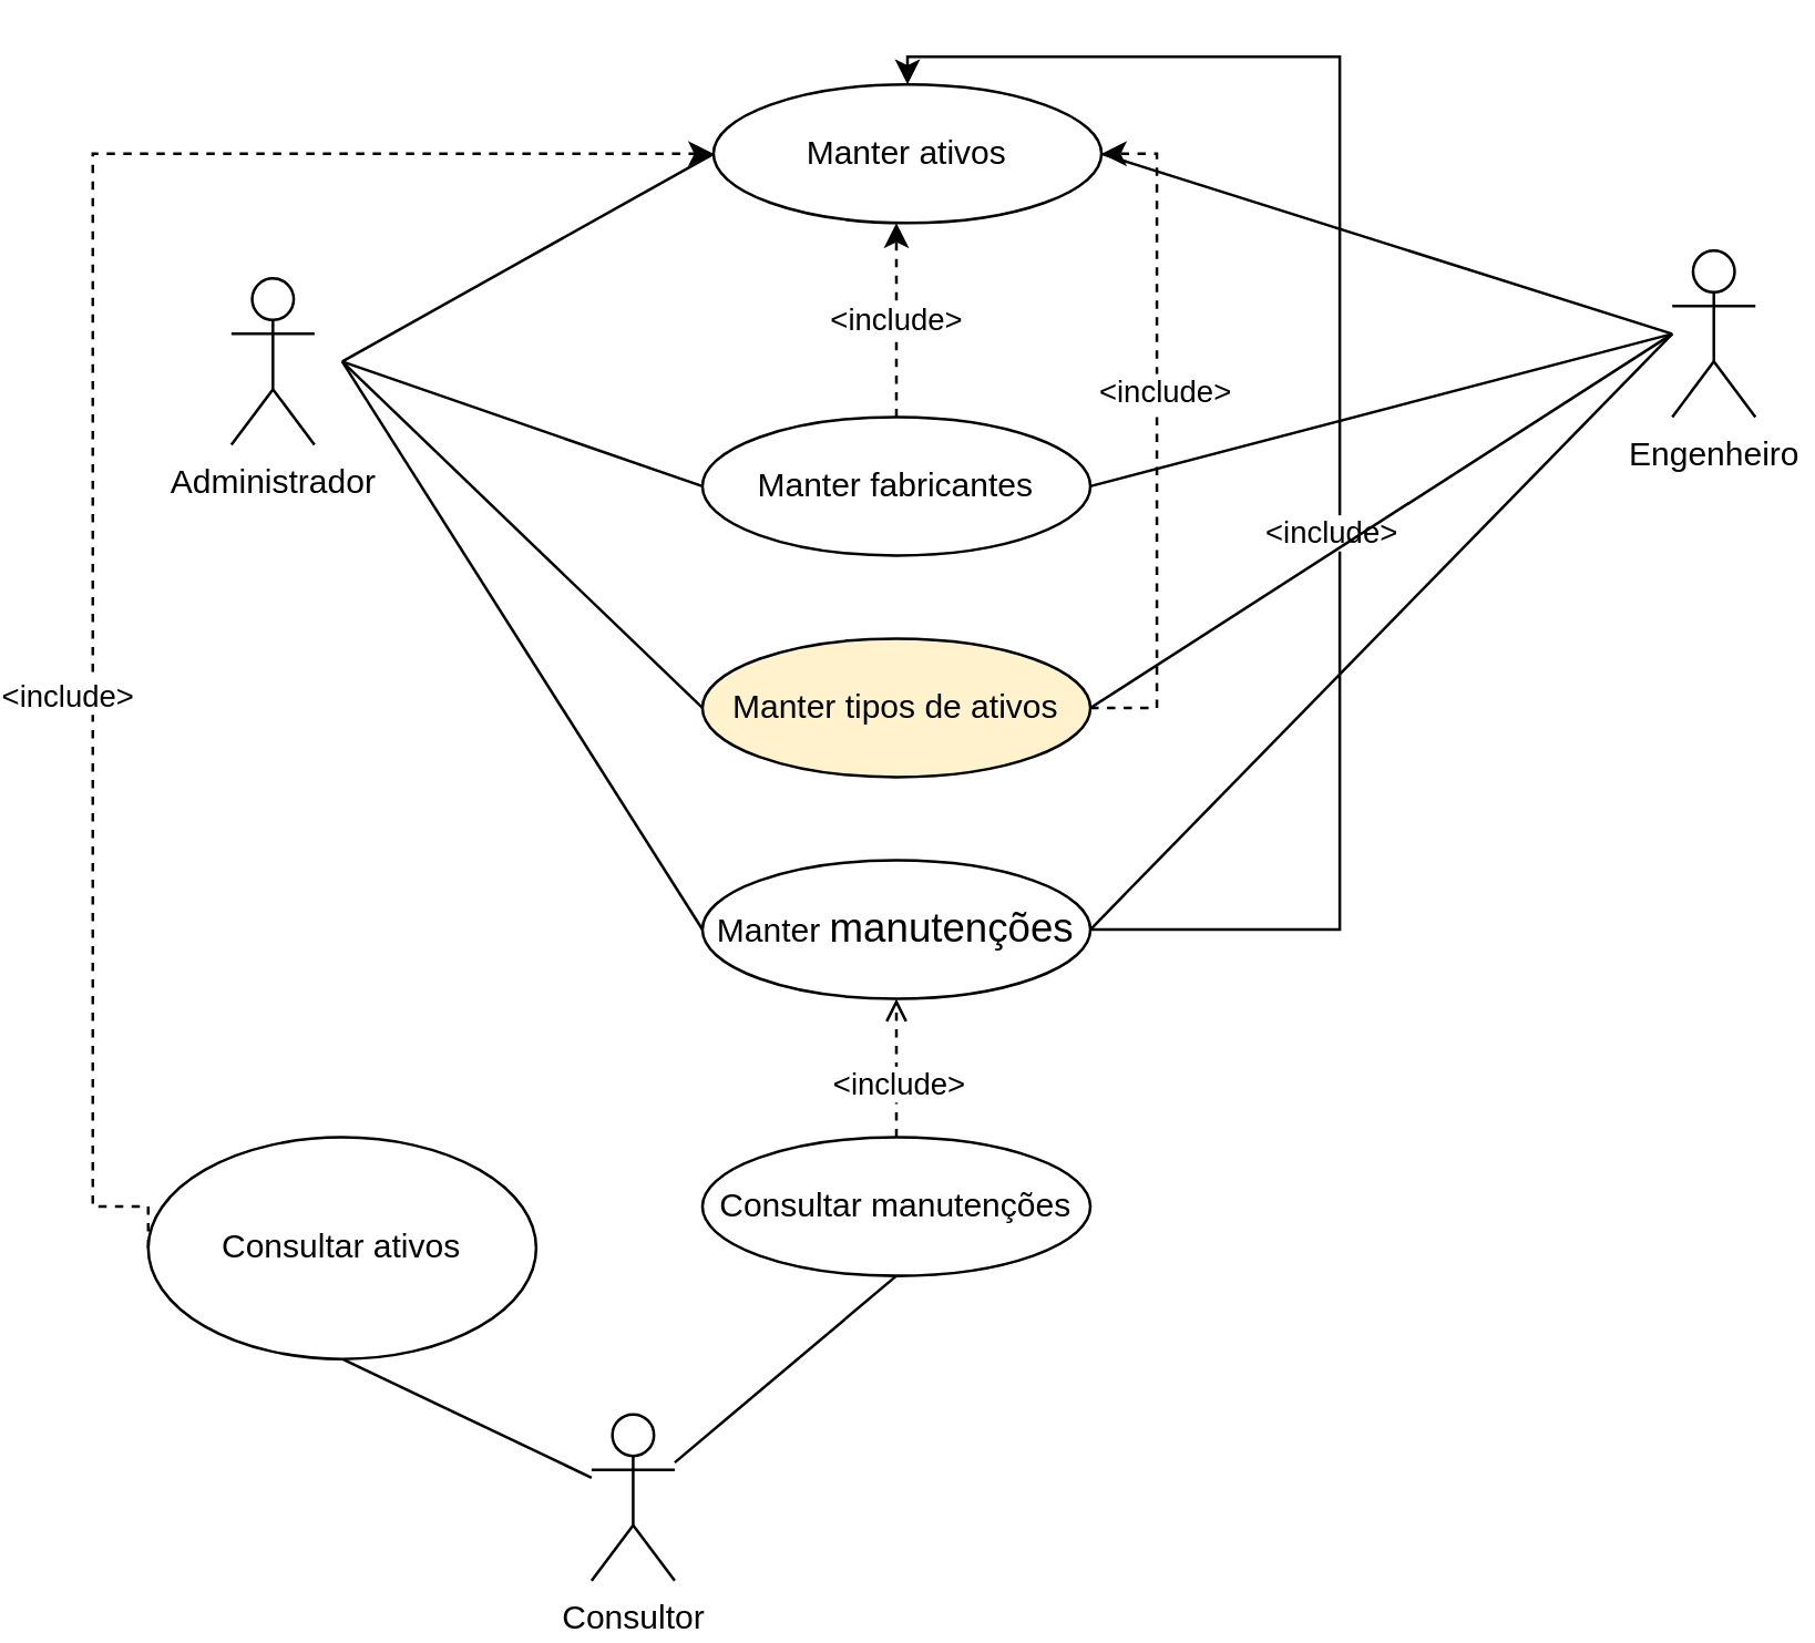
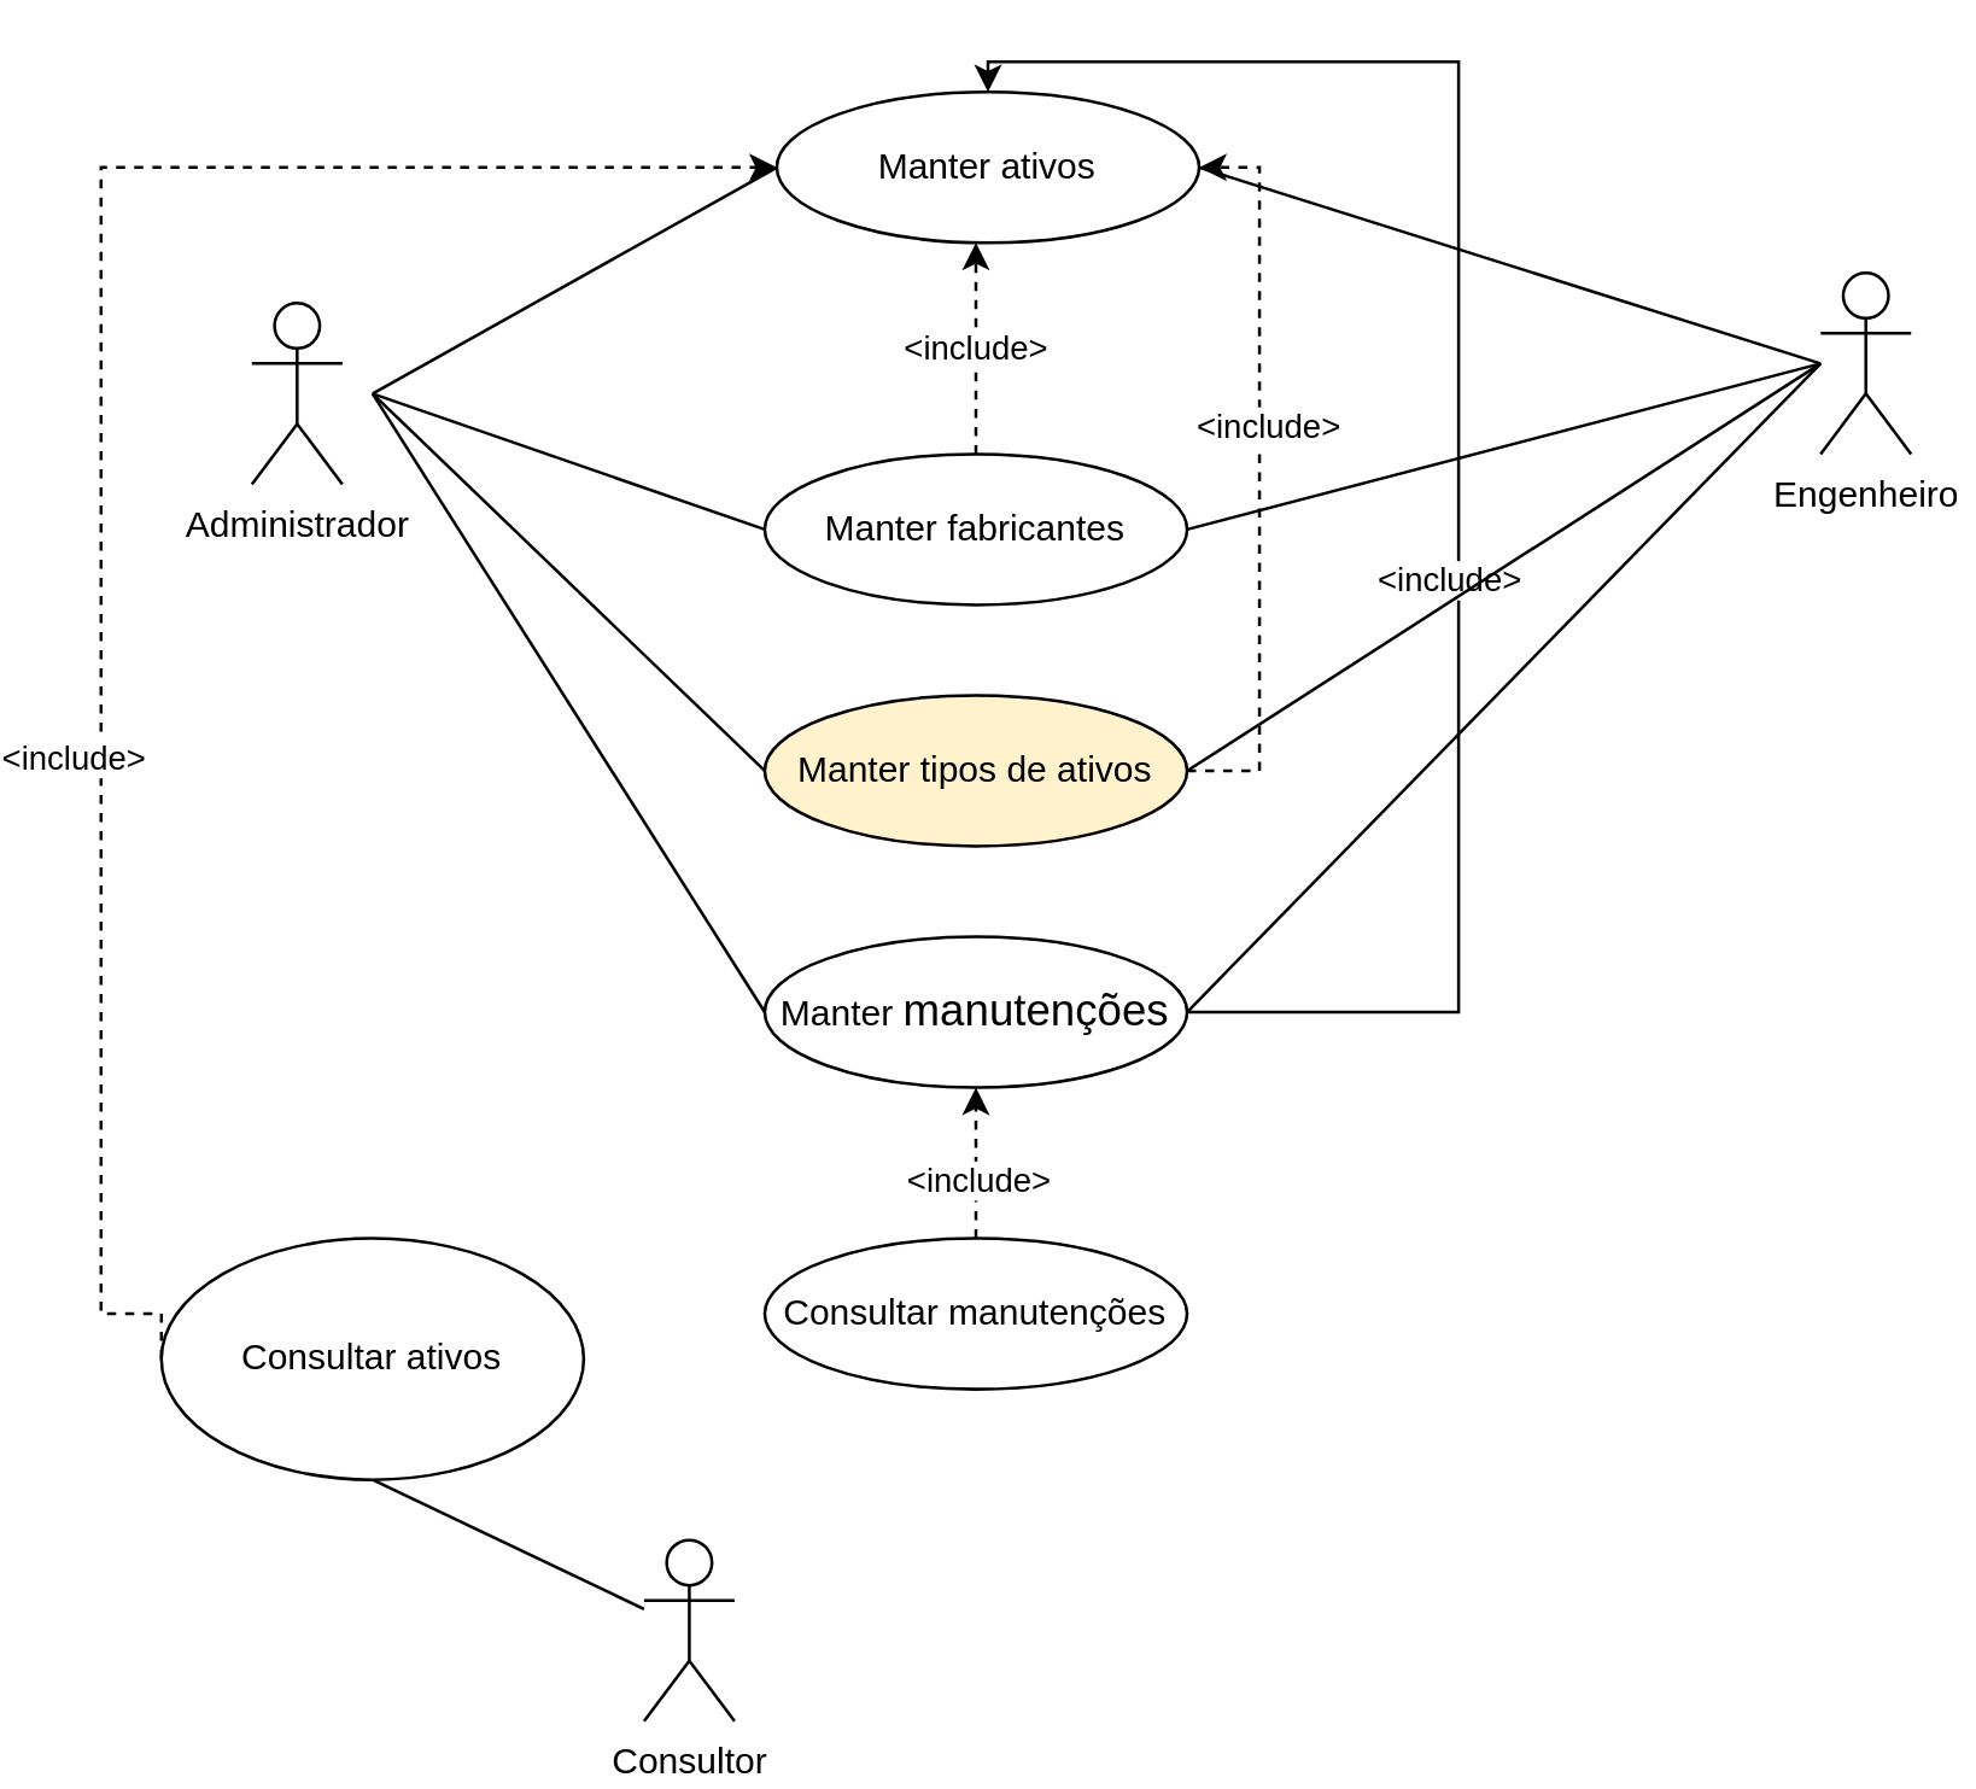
  <mxCell id="0" />
  <mxCell id="1" parent="0" />
  <mxCell id="2" value="Administrador&lt;br&gt;" style="shape=umlActor;verticalLabelPosition=bottom;verticalAlign=top;html=1;outlineConnect=0;" parent="1" vertex="1"><mxGeometry x="70" y="100" width="30" height="60" as="geometry" /></mxCell>
  <mxCell id="3" value="Manter ativos" style="ellipse;whiteSpace=wrap;html=1;" parent="1" vertex="1"><mxGeometry x="244" y="30" width="140" height="50" as="geometry" /></mxCell>
  <mxCell id="4" value="&amp;lt;include&amp;gt;" style="edgeStyle=orthogonalEdgeStyle;rounded=0;orthogonalLoop=1;jettySize=auto;html=1;endArrow=classic;endFill=1;dashed=1;exitX=0.5;exitY=0;exitDx=0;exitDy=0;" parent="1" source="5" target="3" edge="1"><mxGeometry relative="1" as="geometry"><mxPoint x="319" y="149" as="sourcePoint" /><Array as="points"><mxPoint x="310" y="110" /><mxPoint x="310" y="110" /></Array></mxGeometry></mxCell>
  <mxCell id="5" value="Manter fabricantes" style="ellipse;whiteSpace=wrap;html=1;" parent="1" vertex="1"><mxGeometry x="240" y="150" width="140" height="50" as="geometry" /></mxCell>
  <mxCell id="6" style="edgeStyle=orthogonalEdgeStyle;rounded=0;orthogonalLoop=1;jettySize=auto;html=1;entryX=1;entryY=0.5;entryDx=0;entryDy=0;dashed=1;endArrow=classic;endFill=1;" parent="1" source="8" target="3" edge="1"><mxGeometry relative="1" as="geometry"><Array as="points"><mxPoint x="404" y="255" /><mxPoint x="404" y="55" /></Array></mxGeometry></mxCell>
  <mxCell id="7" value="&amp;lt;include&amp;gt;" style="edgeLabel;html=1;align=center;verticalAlign=middle;resizable=0;points=[];" parent="6" vertex="1" connectable="0"><mxGeometry x="0.123" y="-2" relative="1" as="geometry"><mxPoint y="-2" as="offset" /></mxGeometry></mxCell>
  <mxCell id="8" value="Manter tipos de ativos" style="ellipse;whiteSpace=wrap;html=1;fillColor=#fff2cc;" parent="1" vertex="1"><mxGeometry x="240" y="230" width="140" height="50" as="geometry" /></mxCell>
  <mxCell id="9" style="edgeStyle=orthogonalEdgeStyle;rounded=0;orthogonalLoop=1;jettySize=auto;html=1;dashed=0;endArrow=classic;endFill=1;anchorPointDirection=0;" parent="1" source="11" target="3" edge="1"><mxGeometry relative="1" as="geometry"><Array as="points"><mxPoint x="470" y="335" /><mxPoint x="470" y="20" /><mxPoint x="314" y="20" /></Array></mxGeometry></mxCell>
  <mxCell id="10" value="&amp;lt;include&amp;gt;" style="edgeLabel;html=1;align=center;verticalAlign=middle;resizable=0;points=[];" parent="9" vertex="1" connectable="0"><mxGeometry x="-0.18" y="4" relative="1" as="geometry"><mxPoint as="offset" /></mxGeometry></mxCell>
  <mxCell id="11" value="Manter&amp;nbsp;&lt;span style=&quot;font-size: 11.0pt ; line-height: 107% ; font-family: &amp;#34;calibri&amp;#34; , sans-serif&quot;&gt;manutenções&lt;/span&gt;" style="ellipse;whiteSpace=wrap;html=1;" parent="1" vertex="1"><mxGeometry x="240" y="310" width="140" height="50" as="geometry" /></mxCell>
  <mxCell id="12" value="Engenheiro" style="shape=umlActor;verticalLabelPosition=bottom;verticalAlign=top;html=1;outlineConnect=0;" parent="1" vertex="1"><mxGeometry x="590" y="90" width="30" height="60" as="geometry" /></mxCell>
  <mxCell id="13" style="edgeStyle=none;rounded=0;orthogonalLoop=1;jettySize=auto;html=1;entryX=0.5;entryY=1;entryDx=0;entryDy=0;endArrow=none;endFill=0;" edge="1" parent="1" source="15" target="18"><mxGeometry relative="1" as="geometry" /></mxCell>
- <mxCell id="14" style="edgeStyle=none;rounded=0;orthogonalLoop=1;jettySize=auto;html=1;entryX=0.5;entryY=1;entryDx=0;entryDy=0;endArrow=none;endFill=0;" edge="1" parent="1" source="15" target="21"><mxGeometry relative="1" as="geometry" /></mxCell>
  <mxCell id="15" value="Consultor&lt;br&gt;" style="shape=umlActor;verticalLabelPosition=bottom;verticalAlign=top;html=1;outlineConnect=0;" parent="1" vertex="1"><mxGeometry x="200" y="510" width="30" height="60" as="geometry" /></mxCell>
  <mxCell id="16" style="edgeStyle=orthogonalEdgeStyle;rounded=0;orthogonalLoop=1;jettySize=auto;html=1;dashed=1;exitX=0;exitY=0.5;exitDx=0;exitDy=0;" parent="1" source="18" target="3" edge="1"><mxGeometry relative="1" as="geometry"><Array as="points"><mxPoint x="20" y="435" /><mxPoint x="20" y="55" /></Array></mxGeometry></mxCell>
  <mxCell id="17" value="&amp;lt;include&amp;gt;" style="edgeLabel;html=1;align=center;verticalAlign=middle;resizable=0;points=[];" parent="16" vertex="1" connectable="0"><mxGeometry x="-0.378" y="-1" relative="1" as="geometry"><mxPoint x="-11" y="-21" as="offset" /></mxGeometry></mxCell>
  <mxCell id="18" value="Consultar ativos" style="ellipse;whiteSpace=wrap;html=1;" parent="1" vertex="1"><mxGeometry x="40" y="410" width="140" height="80" as="geometry" /></mxCell>
- <mxCell id="19" style="edgeStyle=orthogonalEdgeStyle;rounded=0;orthogonalLoop=1;jettySize=auto;html=1;dashed=1;endArrow=open;" parent="1" source="21" target="11" edge="1"><mxGeometry relative="1" as="geometry"><Array as="points"><mxPoint x="310" y="455" /></Array></mxGeometry></mxCell>
+ <mxCell id="19" style="edgeStyle=orthogonalEdgeStyle;rounded=0;orthogonalLoop=1;jettySize=auto;html=1;dashed=1;" parent="1" source="21" target="11" edge="1"><mxGeometry relative="1" as="geometry"><Array as="points"><mxPoint x="310" y="455" /></Array></mxGeometry></mxCell>
  <mxCell id="20" value="&amp;lt;include&amp;gt;" style="edgeLabel;html=1;align=center;verticalAlign=middle;resizable=0;points=[];" parent="19" vertex="1" connectable="0"><mxGeometry x="-0.391" y="-1" relative="1" as="geometry"><mxPoint x="-1" y="-5" as="offset" /></mxGeometry></mxCell>
  <mxCell id="21" value="Consultar manutenções" style="ellipse;whiteSpace=wrap;html=1;" parent="1" vertex="1"><mxGeometry x="240" y="410" width="140" height="50" as="geometry" /></mxCell>
  <mxCell id="22" value="" style="endArrow=none;html=1;entryX=0;entryY=0.5;entryDx=0;entryDy=0;" parent="1" target="3" edge="1"><mxGeometry width="50" height="50" relative="1" as="geometry"><mxPoint x="110" y="130" as="sourcePoint" /><mxPoint x="160" y="80" as="targetPoint" /></mxGeometry></mxCell>
  <mxCell id="23" value="" style="endArrow=none;html=1;entryX=0;entryY=0.5;entryDx=0;entryDy=0;" parent="1" target="5" edge="1"><mxGeometry width="50" height="50" relative="1" as="geometry"><mxPoint x="110" y="130" as="sourcePoint" /><mxPoint x="254" y="65" as="targetPoint" /></mxGeometry></mxCell>
  <mxCell id="24" value="" style="endArrow=none;html=1;entryX=0;entryY=0.5;entryDx=0;entryDy=0;" parent="1" target="8" edge="1"><mxGeometry width="50" height="50" relative="1" as="geometry"><mxPoint x="110" y="130" as="sourcePoint" /><mxPoint x="250" y="185" as="targetPoint" /></mxGeometry></mxCell>
  <mxCell id="25" value="" style="endArrow=none;html=1;entryX=0;entryY=0.5;entryDx=0;entryDy=0;" parent="1" target="11" edge="1"><mxGeometry width="50" height="50" relative="1" as="geometry"><mxPoint x="110" y="130" as="sourcePoint" /><mxPoint x="250" y="265" as="targetPoint" /></mxGeometry></mxCell>
  <mxCell id="26" value="" style="endArrow=none;html=1;entryX=0;entryY=0.5;entryDx=0;entryDy=0;exitX=1;exitY=0.5;exitDx=0;exitDy=0;" parent="1" source="3" edge="1"><mxGeometry width="50" height="50" relative="1" as="geometry"><mxPoint x="456" y="195" as="sourcePoint" /><mxPoint x="590" y="120" as="targetPoint" /></mxGeometry></mxCell>
  <mxCell id="27" value="" style="endArrow=none;html=1;exitX=1;exitY=0.5;exitDx=0;exitDy=0;" parent="1" source="5" edge="1"><mxGeometry width="50" height="50" relative="1" as="geometry"><mxPoint x="394" y="65" as="sourcePoint" /><mxPoint x="590" y="120" as="targetPoint" /></mxGeometry></mxCell>
  <mxCell id="28" value="" style="endArrow=none;html=1;exitX=1;exitY=0.5;exitDx=0;exitDy=0;" parent="1" source="8" edge="1"><mxGeometry width="50" height="50" relative="1" as="geometry"><mxPoint x="390" y="185" as="sourcePoint" /><mxPoint x="590" y="120" as="targetPoint" /></mxGeometry></mxCell>
  <mxCell id="29" value="" style="endArrow=none;html=1;exitX=1;exitY=0.5;exitDx=0;exitDy=0;" parent="1" source="11" edge="1"><mxGeometry width="50" height="50" relative="1" as="geometry"><mxPoint x="400" y="195" as="sourcePoint" /><mxPoint x="590" y="120" as="targetPoint" /></mxGeometry></mxCell>
